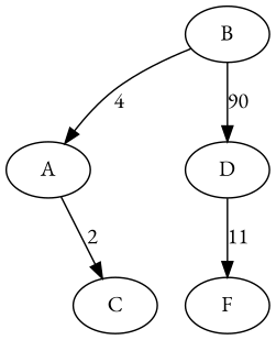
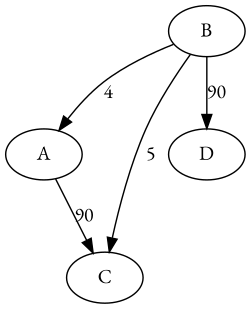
  digraph {
    fontname="EB Garamond"
    rankdir=TB
    node [fontname="EB Garamond"]
    edge [fontname="EB Garamond"]
    A
    C
    B
    D
-   F
-   A -> C [label=2 weight=2]
+   A -> C [label=90 weight=2]
    B -> A [label=4 weight=4]
+   B -> C [label=5 weight=5]
    B -> D [label=90 weight=10]
-   D -> F [label=11 weight=11]
  }
